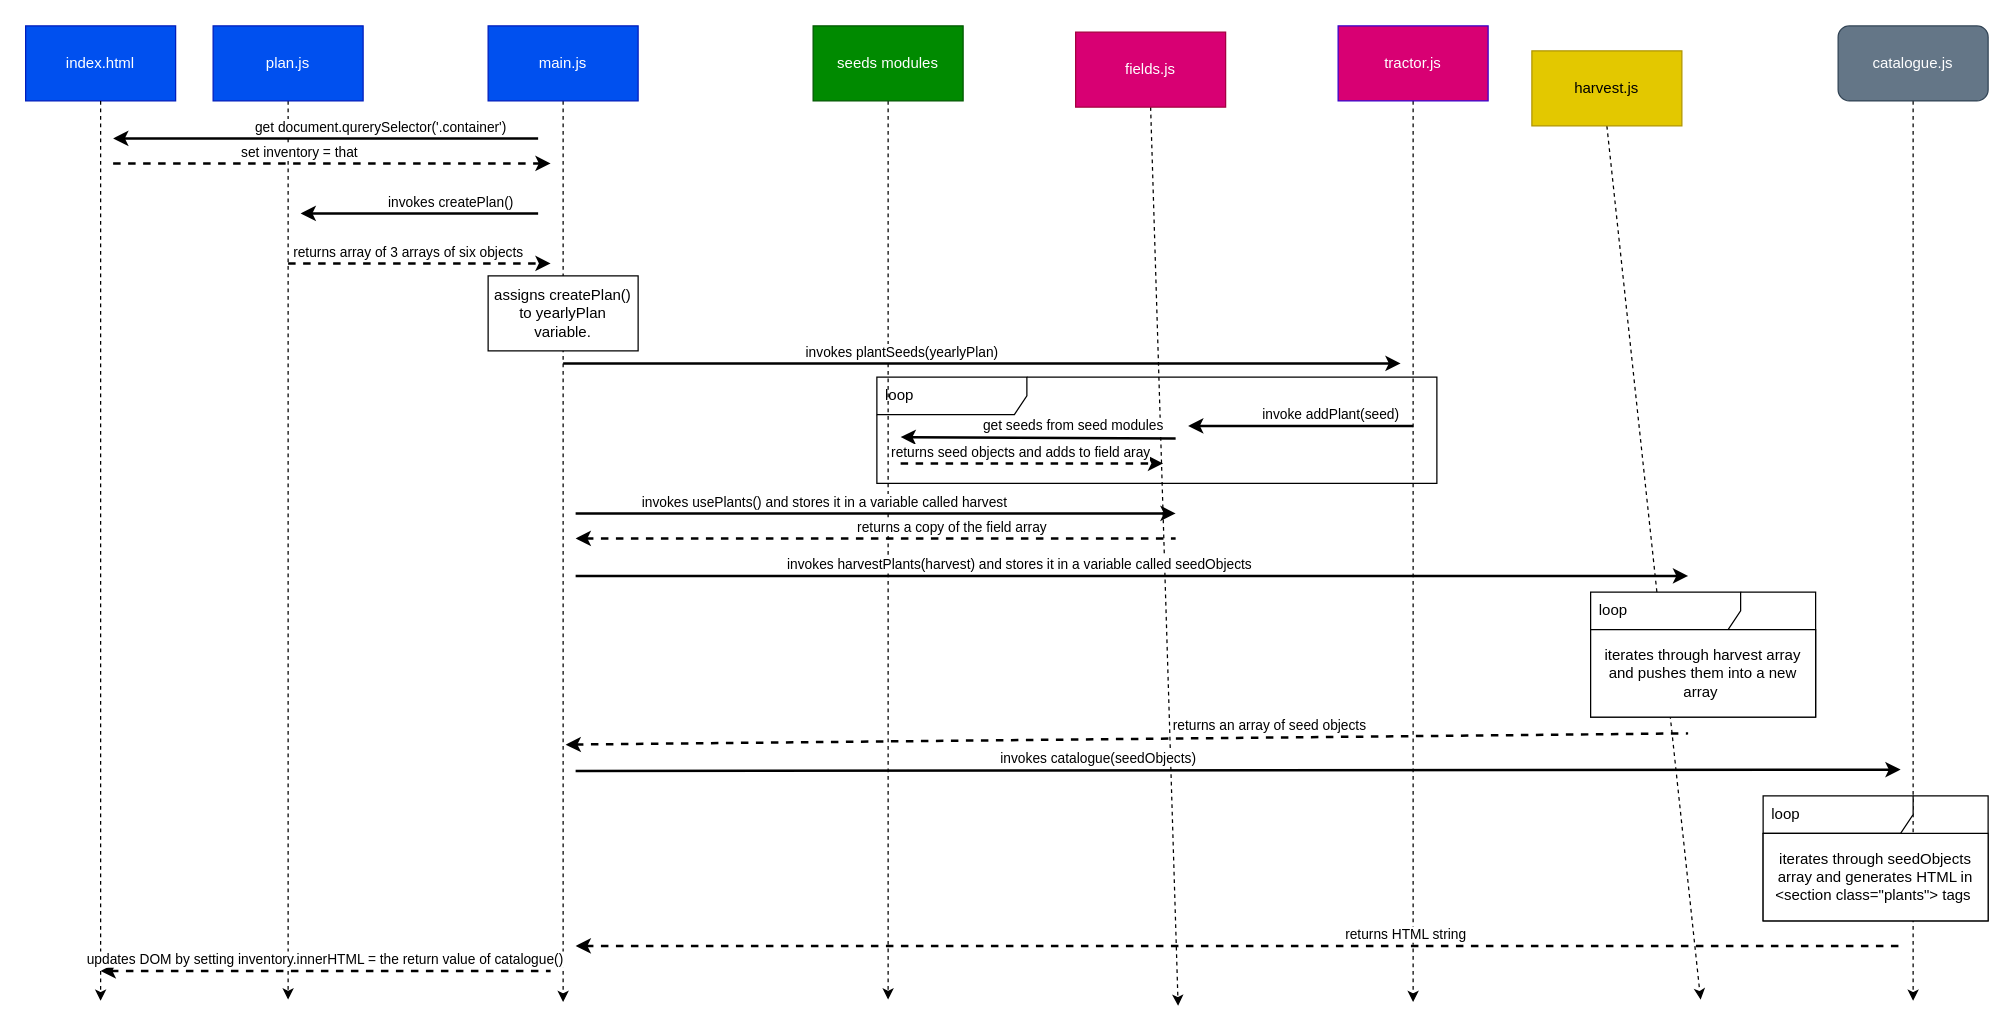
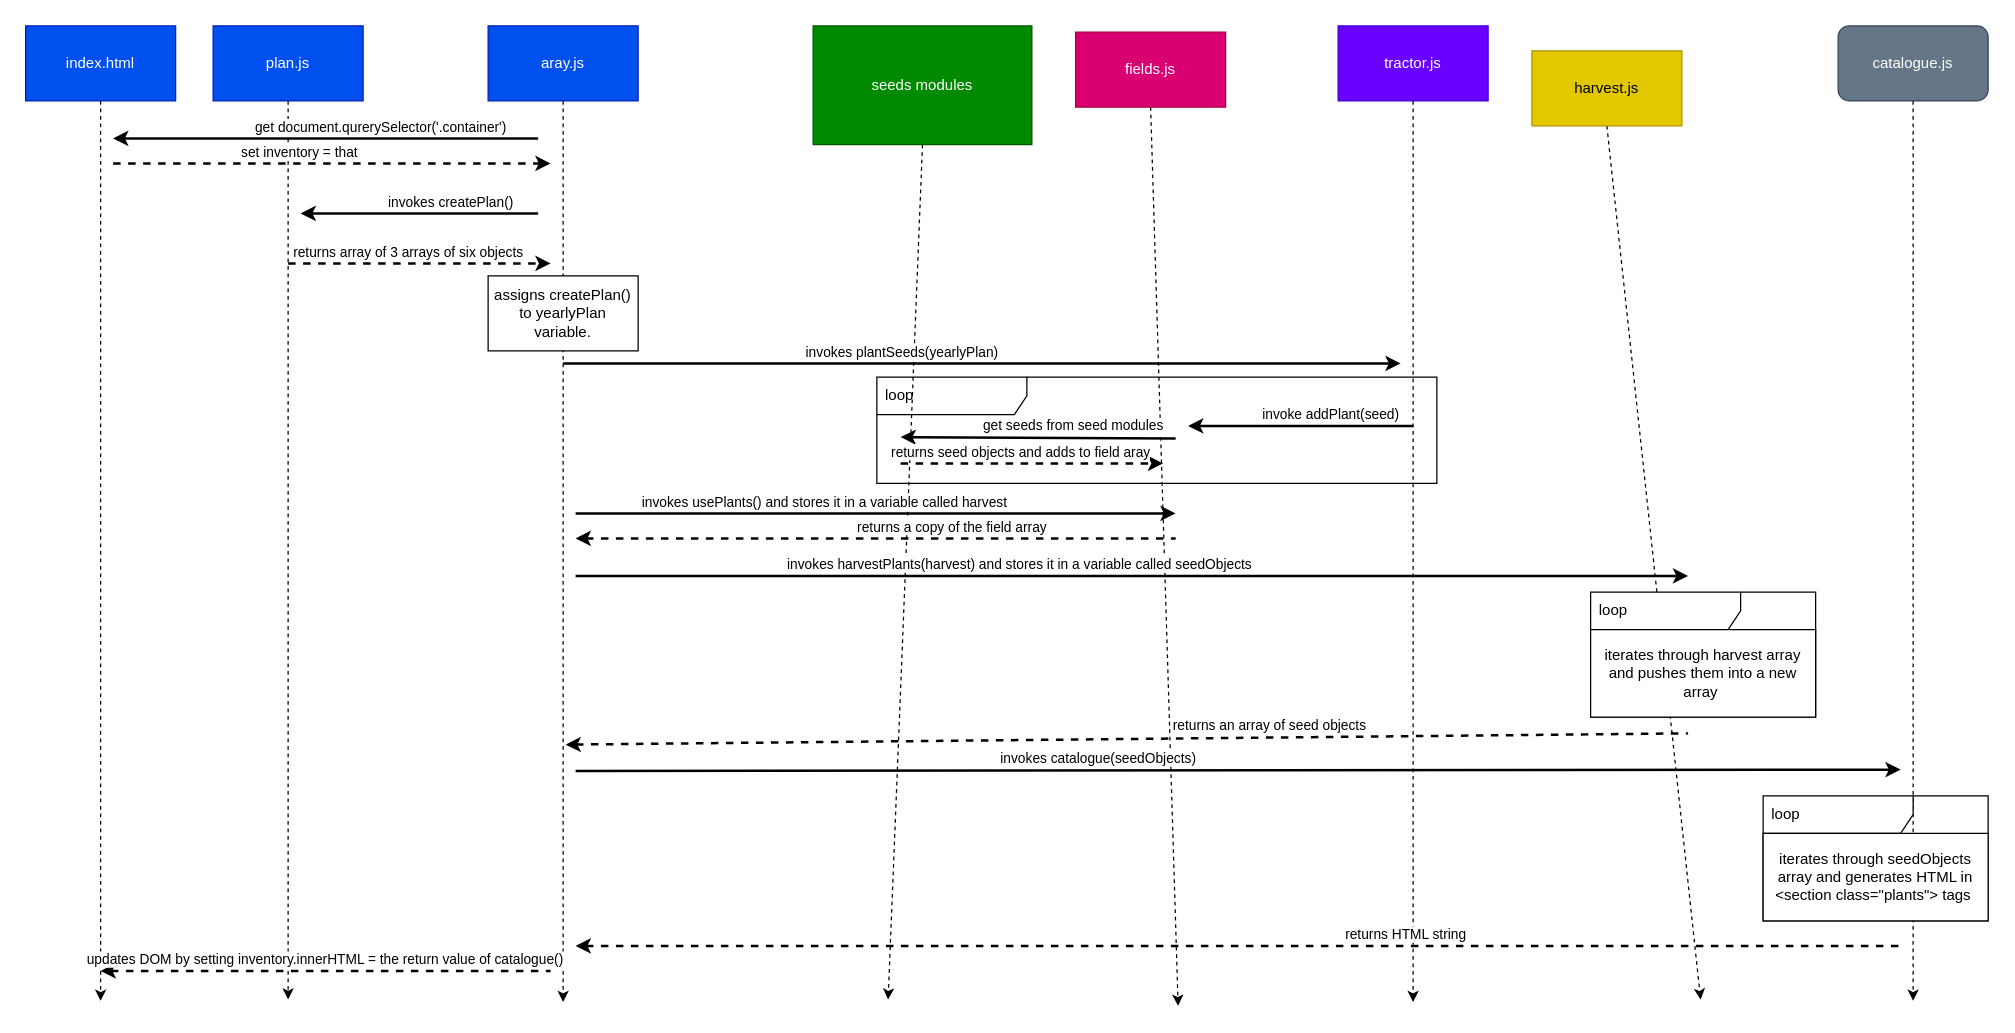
  <mxCell id="0" />
  <mxCell id="1" parent="0" />
  <mxCell id="2" value="" style="group" parent="1" vertex="1" connectable="0"><mxGeometry x="701" y="301" width="448" height="85" as="geometry" /></mxCell>
  <mxCell id="3" value="loop" style="shape=umlFrame;whiteSpace=wrap;html=1;width=120;height=30;boundedLbl=1;verticalAlign=middle;align=left;spacingLeft=5;" parent="2" vertex="1"><mxGeometry width="448" height="85" as="geometry" /></mxCell>
  <mxCell id="4" style="edgeStyle=none;html=1;exitX=0.5;exitY=1;exitDx=0;exitDy=0;dashed=1;" parent="1" source="5" edge="1"><mxGeometry relative="1" as="geometry"><mxPoint x="450" y="801" as="targetPoint" /></mxGeometry></mxCell>
- <mxCell id="5" value="main.js" style="whiteSpace=wrap;html=1;fillColor=#0050ef;fontColor=#ffffff;strokeColor=#001DBC;" parent="1" vertex="1"><mxGeometry x="390" y="20" width="120" height="60" as="geometry" /></mxCell>
+ <mxCell id="5" value="aray.js" style="whiteSpace=wrap;html=1;fillColor=#0050ef;fontColor=#ffffff;strokeColor=#001DBC;" parent="1" vertex="1"><mxGeometry x="390" y="20" width="120" height="60" as="geometry" /></mxCell>
  <mxCell id="6" style="edgeStyle=none;html=1;exitX=0.5;exitY=1;exitDx=0;exitDy=0;dashed=1;" parent="1" source="7" edge="1"><mxGeometry relative="1" as="geometry"><mxPoint x="942" y="804" as="targetPoint" /></mxGeometry></mxCell>
  <mxCell id="7" value="fields.js" style="whiteSpace=wrap;html=1;fillColor=#d80073;fontColor=#ffffff;strokeColor=#A50040;" parent="1" vertex="1"><mxGeometry x="860" y="25" width="120" height="60" as="geometry" /></mxCell>
  <mxCell id="8" style="edgeStyle=none;html=1;exitX=0.5;exitY=1;exitDx=0;exitDy=0;dashed=1;" parent="1" source="9" edge="1"><mxGeometry relative="1" as="geometry"><mxPoint x="1130" y="801" as="targetPoint" /></mxGeometry></mxCell>
- <mxCell id="9" value="tractor.js" style="whiteSpace=wrap;html=1;fillColor=#d80073;fontColor=#ffffff;strokeColor=#3700CC;" parent="1" vertex="1"><mxGeometry x="1070" y="20" width="120" height="60" as="geometry" /></mxCell>
+ <mxCell id="9" value="tractor.js" style="whiteSpace=wrap;html=1;fillColor=#6a00ff;fontColor=#ffffff;strokeColor=#3700CC;" parent="1" vertex="1"><mxGeometry x="1070" y="20" width="120" height="60" as="geometry" /></mxCell>
  <mxCell id="10" style="edgeStyle=none;html=1;exitX=0.5;exitY=1;exitDx=0;exitDy=0;dashed=1;" parent="1" source="11" edge="1"><mxGeometry relative="1" as="geometry"><mxPoint x="1360" y="799" as="targetPoint" /></mxGeometry></mxCell>
  <mxCell id="11" value="harvest.js" style="whiteSpace=wrap;html=1;fillColor=#e3c800;fontColor=#000000;strokeColor=#B09500;" parent="1" vertex="1"><mxGeometry x="1225" y="40" width="120" height="60" as="geometry" /></mxCell>
  <mxCell id="12" style="edgeStyle=none;html=1;exitX=0.5;exitY=1;exitDx=0;exitDy=0;dashed=1;" parent="1" source="13" edge="1"><mxGeometry relative="1" as="geometry"><mxPoint x="1530" y="800" as="targetPoint" /></mxGeometry></mxCell>
  <mxCell id="13" value="catalogue.js" style="whiteSpace=wrap;html=1;fillColor=#647687;fontColor=#ffffff;strokeColor=#314354;rounded=1;" parent="1" vertex="1"><mxGeometry x="1470" y="20" width="120" height="60" as="geometry" /></mxCell>
  <mxCell id="14" style="edgeStyle=none;html=1;exitX=0.5;exitY=1;exitDx=0;exitDy=0;dashed=1;" parent="1" source="15" edge="1"><mxGeometry relative="1" as="geometry"><mxPoint x="230" y="799" as="targetPoint" /></mxGeometry></mxCell>
  <mxCell id="15" value="plan.js" style="whiteSpace=wrap;html=1;fillColor=#0050ef;fontColor=#ffffff;strokeColor=#001DBC;" parent="1" vertex="1"><mxGeometry x="170" y="20" width="120" height="60" as="geometry" /></mxCell>
  <mxCell id="16" style="edgeStyle=none;html=1;exitX=0.5;exitY=1;exitDx=0;exitDy=0;dashed=1;" parent="1" source="17" edge="1"><mxGeometry relative="1" as="geometry"><mxPoint x="710" y="799" as="targetPoint" /></mxGeometry></mxCell>
- <mxCell id="17" value="seeds modules" style="whiteSpace=wrap;html=1;fillColor=#008a00;fontColor=#ffffff;strokeColor=#005700;" parent="1" vertex="1"><mxGeometry x="650" y="20" width="120" height="60" as="geometry" /></mxCell>
+ <mxCell id="17" value="seeds modules" style="whiteSpace=wrap;html=1;fillColor=#008a00;fontColor=#ffffff;strokeColor=#005700;" parent="1" vertex="1"><mxGeometry x="650" y="20" width="175" height="95" as="geometry" /></mxCell>
  <mxCell id="18" value="" style="edgeStyle=none;orthogonalLoop=1;jettySize=auto;html=1;strokeWidth=2;startArrow=classic;startFill=1;endArrow=none;endFill=0;" parent="1" edge="1"><mxGeometry width="80" relative="1" as="geometry"><mxPoint x="240" y="170" as="sourcePoint" /><mxPoint x="430" y="170" as="targetPoint" /><Array as="points" /></mxGeometry></mxCell>
  <mxCell id="19" value="invokes createPlan()" style="edgeLabel;html=1;align=center;verticalAlign=middle;resizable=0;points=[];" parent="18" vertex="1" connectable="0"><mxGeometry x="0.251" y="-3" relative="1" as="geometry"><mxPoint y="-13" as="offset" /></mxGeometry></mxCell>
  <mxCell id="20" value="" style="edgeStyle=none;orthogonalLoop=1;jettySize=auto;html=1;strokeWidth=2;startArrow=none;startFill=0;endArrow=classic;endFill=1;dashed=1;" parent="1" edge="1"><mxGeometry width="80" relative="1" as="geometry"><mxPoint x="230" y="210" as="sourcePoint" /><mxPoint x="440" y="210" as="targetPoint" /><Array as="points" /></mxGeometry></mxCell>
  <mxCell id="21" value="returns array of 3 arrays of six objects" style="edgeLabel;html=1;align=center;verticalAlign=middle;resizable=0;points=[];" parent="20" vertex="1" connectable="0"><mxGeometry x="-0.239" y="1" relative="1" as="geometry"><mxPoint x="15" y="-9" as="offset" /></mxGeometry></mxCell>
  <mxCell id="22" value="assigns createPlan() to yearlyPlan variable." style="rounded=0;whiteSpace=wrap;html=1;" parent="1" vertex="1"><mxGeometry x="390" y="220" width="120" height="60" as="geometry" /></mxCell>
  <mxCell id="23" value="" style="edgeStyle=none;orthogonalLoop=1;jettySize=auto;html=1;strokeWidth=2;startArrow=none;startFill=0;endArrow=classic;endFill=1;" parent="1" edge="1"><mxGeometry width="80" relative="1" as="geometry"><mxPoint x="450" y="290" as="sourcePoint" /><mxPoint x="1120" y="290" as="targetPoint" /><Array as="points" /></mxGeometry></mxCell>
  <mxCell id="24" value="invokes plantSeeds(yearlyPlan)" style="edgeLabel;html=1;align=center;verticalAlign=middle;resizable=0;points=[];" parent="23" vertex="1" connectable="0"><mxGeometry x="-0.239" y="1" relative="1" as="geometry"><mxPoint x="15" y="-9" as="offset" /></mxGeometry></mxCell>
  <mxCell id="25" value="" style="edgeStyle=none;orthogonalLoop=1;jettySize=auto;html=1;strokeWidth=2;startArrow=classic;startFill=1;endArrow=none;endFill=0;" parent="1" edge="1"><mxGeometry width="80" relative="1" as="geometry"><mxPoint x="720" y="349" as="sourcePoint" /><mxPoint x="940" y="350" as="targetPoint" /><Array as="points" /></mxGeometry></mxCell>
  <mxCell id="26" value="get seeds from seed modules" style="edgeLabel;html=1;align=center;verticalAlign=middle;resizable=0;points=[];" parent="25" vertex="1" connectable="0"><mxGeometry x="0.251" y="-3" relative="1" as="geometry"><mxPoint y="-13" as="offset" /></mxGeometry></mxCell>
  <mxCell id="27" value="" style="edgeStyle=none;orthogonalLoop=1;jettySize=auto;html=1;strokeWidth=2;startArrow=classic;startFill=1;endArrow=none;endFill=0;" parent="1" edge="1"><mxGeometry width="80" relative="1" as="geometry"><mxPoint x="950" y="340" as="sourcePoint" /><mxPoint x="1130" y="340" as="targetPoint" /><Array as="points" /></mxGeometry></mxCell>
  <mxCell id="28" value="invoke addPlant(seed)" style="edgeLabel;html=1;align=center;verticalAlign=middle;resizable=0;points=[];" parent="27" vertex="1" connectable="0"><mxGeometry x="0.251" y="-3" relative="1" as="geometry"><mxPoint y="-13" as="offset" /></mxGeometry></mxCell>
  <mxCell id="29" value="" style="edgeStyle=none;orthogonalLoop=1;jettySize=auto;html=1;strokeWidth=2;startArrow=none;startFill=0;endArrow=classic;endFill=1;dashed=1;" parent="1" edge="1"><mxGeometry width="80" relative="1" as="geometry"><mxPoint x="720" y="370" as="sourcePoint" /><mxPoint x="930" y="370" as="targetPoint" /><Array as="points" /></mxGeometry></mxCell>
  <mxCell id="30" value="returns seed objects and adds to field aray" style="edgeLabel;html=1;align=center;verticalAlign=middle;resizable=0;points=[];" parent="29" vertex="1" connectable="0"><mxGeometry x="-0.239" y="1" relative="1" as="geometry"><mxPoint x="15" y="-9" as="offset" /></mxGeometry></mxCell>
  <mxCell id="31" value="" style="edgeStyle=none;orthogonalLoop=1;jettySize=auto;html=1;strokeWidth=2;startArrow=none;startFill=0;endArrow=classic;endFill=1;" parent="1" edge="1"><mxGeometry width="80" relative="1" as="geometry"><mxPoint x="460" y="410" as="sourcePoint" /><mxPoint x="940" y="410" as="targetPoint" /><Array as="points" /></mxGeometry></mxCell>
  <mxCell id="32" value="invokes usePlants() and stores it in a variable called harvest" style="edgeLabel;html=1;align=center;verticalAlign=middle;resizable=0;points=[];" parent="31" vertex="1" connectable="0"><mxGeometry x="-0.239" y="1" relative="1" as="geometry"><mxPoint x="15" y="-9" as="offset" /></mxGeometry></mxCell>
  <mxCell id="33" value="" style="edgeStyle=none;orthogonalLoop=1;jettySize=auto;html=1;strokeWidth=2;startArrow=classic;startFill=1;endArrow=none;endFill=0;dashed=1;" parent="1" edge="1"><mxGeometry width="80" relative="1" as="geometry"><mxPoint x="460" y="430" as="sourcePoint" /><mxPoint x="940" y="430" as="targetPoint" /><Array as="points" /></mxGeometry></mxCell>
  <mxCell id="34" value="returns a copy of the field array" style="edgeLabel;html=1;align=center;verticalAlign=middle;resizable=0;points=[];" parent="33" vertex="1" connectable="0"><mxGeometry x="0.251" y="-3" relative="1" as="geometry"><mxPoint y="-13" as="offset" /></mxGeometry></mxCell>
  <mxCell id="35" value="" style="edgeStyle=none;orthogonalLoop=1;jettySize=auto;html=1;strokeWidth=2;startArrow=none;startFill=0;endArrow=classic;endFill=1;" parent="1" edge="1"><mxGeometry width="80" relative="1" as="geometry"><mxPoint x="460" y="460" as="sourcePoint" /><mxPoint x="1350" y="460" as="targetPoint" /><Array as="points" /></mxGeometry></mxCell>
  <mxCell id="36" value="invokes harvestPlants(harvest) and stores it in a variable called seedObjects" style="edgeLabel;html=1;align=center;verticalAlign=middle;resizable=0;points=[];" parent="35" vertex="1" connectable="0"><mxGeometry x="-0.239" y="1" relative="1" as="geometry"><mxPoint x="15" y="-9" as="offset" /></mxGeometry></mxCell>
  <mxCell id="37" value="" style="edgeStyle=none;orthogonalLoop=1;jettySize=auto;html=1;strokeWidth=2;startArrow=classic;startFill=1;endArrow=none;endFill=0;dashed=1;" parent="1" edge="1"><mxGeometry width="80" relative="1" as="geometry"><mxPoint x="452" y="595" as="sourcePoint" /><mxPoint x="1350" y="586" as="targetPoint" /><Array as="points" /></mxGeometry></mxCell>
  <mxCell id="38" value="returns an array of seed objects" style="edgeLabel;html=1;align=center;verticalAlign=middle;resizable=0;points=[];" parent="37" vertex="1" connectable="0"><mxGeometry x="0.251" y="-3" relative="1" as="geometry"><mxPoint y="-13" as="offset" /></mxGeometry></mxCell>
  <mxCell id="39" value="" style="edgeStyle=none;orthogonalLoop=1;jettySize=auto;html=1;strokeWidth=2;startArrow=none;startFill=0;endArrow=classic;endFill=1;" parent="1" edge="1"><mxGeometry width="80" relative="1" as="geometry"><mxPoint x="460" y="616" as="sourcePoint" /><mxPoint x="1520" y="615" as="targetPoint" /><Array as="points" /></mxGeometry></mxCell>
  <mxCell id="40" value="invokes catalogue(seedObjects)" style="edgeLabel;html=1;align=center;verticalAlign=middle;resizable=0;points=[];" parent="39" vertex="1" connectable="0"><mxGeometry x="-0.239" y="1" relative="1" as="geometry"><mxPoint x="15" y="-9" as="offset" /></mxGeometry></mxCell>
  <mxCell id="41" value="index.html" style="whiteSpace=wrap;html=1;fillColor=#0050ef;fontColor=#ffffff;strokeColor=#001DBC;" parent="1" vertex="1"><mxGeometry x="20" y="20" width="120" height="60" as="geometry" /></mxCell>
  <mxCell id="42" style="edgeStyle=none;html=1;exitX=0.5;exitY=1;exitDx=0;exitDy=0;dashed=1;" parent="1" source="41" edge="1"><mxGeometry relative="1" as="geometry"><mxPoint x="80" y="800" as="targetPoint" /></mxGeometry></mxCell>
  <mxCell id="43" value="" style="edgeStyle=none;orthogonalLoop=1;jettySize=auto;html=1;strokeWidth=2;startArrow=classic;startFill=1;endArrow=none;endFill=0;" parent="1" edge="1"><mxGeometry width="80" relative="1" as="geometry"><mxPoint x="90" y="110" as="sourcePoint" /><mxPoint x="430" y="110" as="targetPoint" /><Array as="points" /></mxGeometry></mxCell>
  <mxCell id="44" value="get document.qurerySelector('.container')" style="edgeLabel;html=1;align=center;verticalAlign=middle;resizable=0;points=[];" parent="43" vertex="1" connectable="0"><mxGeometry x="0.251" y="-3" relative="1" as="geometry"><mxPoint y="-13" as="offset" /></mxGeometry></mxCell>
  <mxCell id="45" value="" style="edgeStyle=none;orthogonalLoop=1;jettySize=auto;html=1;strokeWidth=2;startArrow=none;startFill=0;endArrow=classic;endFill=1;dashed=1;" parent="1" edge="1"><mxGeometry width="80" relative="1" as="geometry"><mxPoint x="90" y="130" as="sourcePoint" /><mxPoint x="440" y="130" as="targetPoint" /><Array as="points" /></mxGeometry></mxCell>
  <mxCell id="46" value="set inventory = that" style="edgeLabel;html=1;align=center;verticalAlign=middle;resizable=0;points=[];" parent="45" vertex="1" connectable="0"><mxGeometry x="-0.239" y="1" relative="1" as="geometry"><mxPoint x="15" y="-9" as="offset" /></mxGeometry></mxCell>
  <mxCell id="47" value="" style="edgeStyle=none;orthogonalLoop=1;jettySize=auto;html=1;strokeWidth=2;startArrow=classic;startFill=1;endArrow=none;endFill=0;dashed=1;" parent="1" edge="1"><mxGeometry width="80" relative="1" as="geometry"><mxPoint x="460" y="756" as="sourcePoint" /><mxPoint x="1520" y="756" as="targetPoint" /><Array as="points" /></mxGeometry></mxCell>
  <mxCell id="48" value="returns HTML string" style="edgeLabel;html=1;align=center;verticalAlign=middle;resizable=0;points=[];" parent="47" vertex="1" connectable="0"><mxGeometry x="0.251" y="-3" relative="1" as="geometry"><mxPoint y="-13" as="offset" /></mxGeometry></mxCell>
  <mxCell id="49" value="" style="edgeStyle=none;orthogonalLoop=1;jettySize=auto;html=1;strokeWidth=2;startArrow=classic;startFill=1;endArrow=none;endFill=0;dashed=1;" parent="1" edge="1"><mxGeometry width="80" relative="1" as="geometry"><mxPoint x="80" y="776" as="sourcePoint" /><mxPoint x="440" y="776" as="targetPoint" /><Array as="points" /></mxGeometry></mxCell>
  <mxCell id="50" value="updates DOM by setting inventory.innerHTML = the return value of catalogue()&amp;nbsp;" style="edgeLabel;html=1;align=center;verticalAlign=middle;resizable=0;points=[];" parent="49" vertex="1" connectable="0"><mxGeometry x="0.251" y="-3" relative="1" as="geometry"><mxPoint x="-45" y="-13" as="offset" /></mxGeometry></mxCell>
  <mxCell id="51" value="" style="group" parent="1" vertex="1" connectable="0"><mxGeometry x="1410" y="636" width="180" height="100" as="geometry" /></mxCell>
  <mxCell id="52" value="loop" style="shape=umlFrame;whiteSpace=wrap;html=1;width=120;height=30;boundedLbl=1;verticalAlign=middle;align=left;spacingLeft=5;" parent="51" vertex="1"><mxGeometry width="180" height="100" as="geometry" /></mxCell>
  <mxCell id="53" value="iterates through seedObjects array and generates HTML in &amp;lt;section class=&quot;plants&quot;&amp;gt; tags&amp;nbsp;" style="rounded=0;whiteSpace=wrap;html=1;" parent="51" vertex="1"><mxGeometry y="30" width="180" height="70" as="geometry" /></mxCell>
  <mxCell id="54" value="" style="group" parent="1" vertex="1" connectable="0"><mxGeometry x="1272" y="473" width="180" height="100" as="geometry" /></mxCell>
  <mxCell id="55" value="loop" style="shape=umlFrame;whiteSpace=wrap;html=1;width=120;height=30;boundedLbl=1;verticalAlign=middle;align=left;spacingLeft=5;" parent="54" vertex="1"><mxGeometry width="180" height="100" as="geometry" /></mxCell>
  <mxCell id="56" value="iterates through harvest array and pushes them into a new array&amp;nbsp;" style="rounded=0;whiteSpace=wrap;html=1;" parent="54" vertex="1"><mxGeometry y="30" width="180" height="70" as="geometry" /></mxCell>
